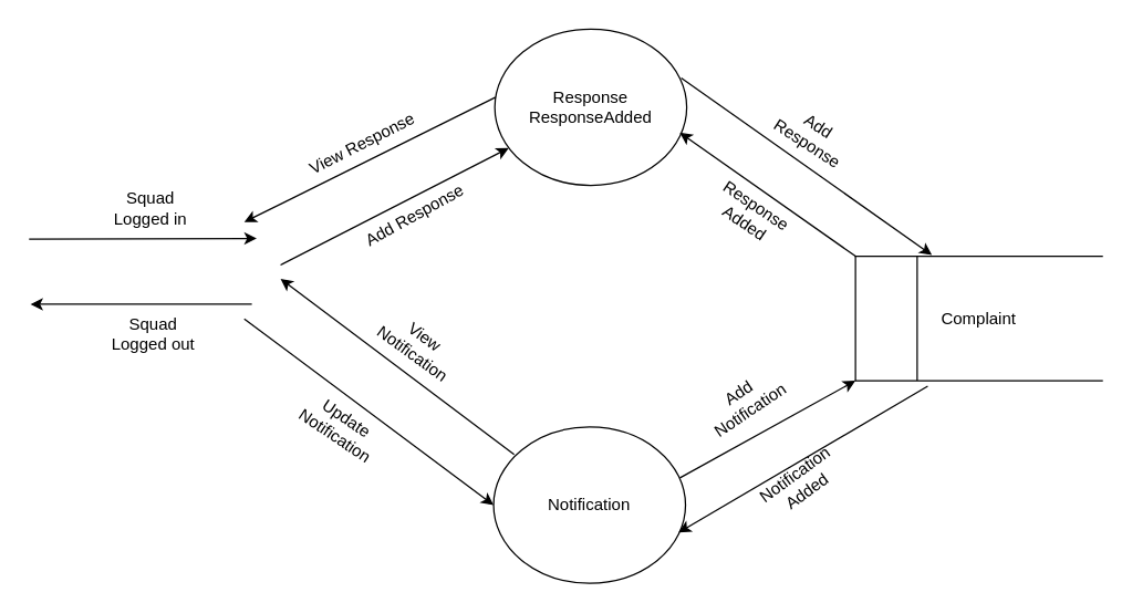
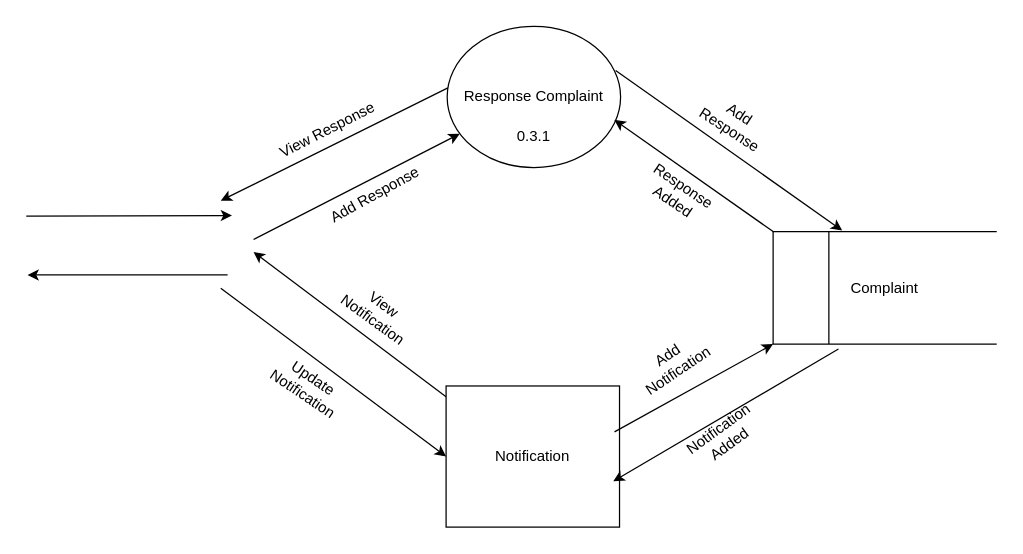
  <mxCell id="0" />
  <mxCell id="1" parent="0" />
  <mxCell id="2" value="" style="edgeStyle=none;orthogonalLoop=1;jettySize=auto;html=1;rounded=0;entryX=0;entryY=0.25;entryDx=0;entryDy=0;" edge="1" parent="1"><mxGeometry width="100" relative="1" as="geometry"><mxPoint x="20.49" y="172.24" as="sourcePoint" /><mxPoint x="185.004" y="171.86" as="targetPoint" /><Array as="points" /></mxGeometry></mxCell>
- <mxCell id="3" value="Squad&lt;br&gt;Logged in" style="text;html=1;align=center;verticalAlign=middle;resizable=0;points=[];autosize=1;strokeColor=none;fillColor=none;" vertex="1" parent="1"><mxGeometry x="67.81" y="130" width="80" height="40" as="geometry" /></mxCell>
  <mxCell id="4" value="" style="edgeStyle=none;orthogonalLoop=1;jettySize=auto;html=1;rounded=0;" edge="1" parent="1"><mxGeometry width="100" relative="1" as="geometry"><mxPoint x="181.49" y="219.38" as="sourcePoint" /><mxPoint x="21.49" y="219.38" as="targetPoint" /><Array as="points" /></mxGeometry></mxCell>
- <mxCell id="5" value="Squad&lt;br&gt;Logged out" style="text;html=1;align=center;verticalAlign=middle;resizable=0;points=[];autosize=1;strokeColor=none;fillColor=none;" vertex="1" parent="1"><mxGeometry x="69.81" y="221.42" width="80" height="40" as="geometry" /></mxCell>
  <mxCell id="6" value="" style="edgeStyle=none;orthogonalLoop=1;jettySize=auto;html=1;rounded=0;entryX=0.073;entryY=0.761;entryDx=0;entryDy=0;entryPerimeter=0;" parent="1" target="7" edge="1"><mxGeometry width="100" relative="1" as="geometry"><mxPoint x="202.234" y="191" as="sourcePoint" /><mxPoint x="374.941" y="115.247" as="targetPoint" /><Array as="points" /></mxGeometry></mxCell>
- <mxCell id="7" value="Response ResponseAdded" style="ellipse;whiteSpace=wrap;html=1;" parent="1" vertex="1"><mxGeometry x="357.061" y="20.6" width="138.676" height="112.864" as="geometry" /></mxCell>
+ <mxCell id="7" value="Response Complaint" style="ellipse;whiteSpace=wrap;html=1;" parent="1" vertex="1"><mxGeometry x="357.061" y="20.6" width="138.676" height="112.864" as="geometry" /></mxCell>
  <mxCell id="8" value="" style="edgeStyle=none;orthogonalLoop=1;jettySize=auto;html=1;rounded=0;exitX=0.004;exitY=0.436;exitDx=0;exitDy=0;exitPerimeter=0;" parent="1" source="7" edge="1"><mxGeometry width="100" relative="1" as="geometry"><mxPoint x="350.795" y="76.941" as="sourcePoint" /><mxPoint x="176" y="160" as="targetPoint" /><Array as="points" /></mxGeometry></mxCell>
+ <mxCell id="9" value="0.3.1" style="text;html=1;align=center;verticalAlign=middle;resizable=0;points=[];autosize=1;strokeColor=none;fillColor=none;" parent="1" vertex="1"><mxGeometry x="400.645" y="93.962" width="50" height="30" as="geometry" /></mxCell>
  <mxCell id="10" value="Complaint" style="shape=partialRectangle;whiteSpace=wrap;html=1;left=0;right=0;fillColor=none;" parent="1" vertex="1"><mxGeometry x="617.702" y="184.639" width="178.298" height="90" as="geometry" /></mxCell>
  <mxCell id="11" value="Response&lt;br style=&quot;font-size: 12px;&quot;&gt;Added" style="text;html=1;align=center;verticalAlign=middle;resizable=0;points=[];autosize=1;strokeColor=none;fillColor=none;rotation=34;fontSize=12;" parent="1" vertex="1"><mxGeometry x="501.507" y="133.748" width="80" height="40" as="geometry" /></mxCell>
  <mxCell id="12" value="" style="edgeStyle=none;orthogonalLoop=1;jettySize=auto;html=1;rounded=0;entryX=0.31;entryY=-0.009;entryDx=0;entryDy=0;exitX=0.971;exitY=0.325;exitDx=0;exitDy=0;exitPerimeter=0;entryPerimeter=0;" parent="1" target="10" edge="1"><mxGeometry width="100" relative="1" as="geometry"><mxPoint x="491.775" y="55.884" as="sourcePoint" /><mxPoint x="618.565" y="57.119" as="targetPoint" /><Array as="points" /></mxGeometry></mxCell>
  <mxCell id="13" value="Add&lt;br style=&quot;font-size: 12px;&quot;&gt;Response" style="text;html=1;align=center;verticalAlign=middle;resizable=0;points=[];autosize=1;strokeColor=none;fillColor=none;rotation=33;fontSize=12;" parent="1" vertex="1"><mxGeometry x="547.375" y="76.839" width="80" height="40" as="geometry" /></mxCell>
  <mxCell id="14" value="" style="edgeStyle=none;orthogonalLoop=1;jettySize=auto;html=1;rounded=0;exitX=0;exitY=0;exitDx=0;exitDy=0;entryX=0.964;entryY=0.675;entryDx=0;entryDy=0;entryPerimeter=0;" parent="1" source="10" edge="1"><mxGeometry width="100" relative="1" as="geometry"><mxPoint x="618.565" y="94.152" as="sourcePoint" /><mxPoint x="490.785" y="95.387" as="targetPoint" /><Array as="points" /></mxGeometry></mxCell>
  <mxCell id="15" value="" style="ellipse;whiteSpace=wrap;html=1;align=center;aspect=fixed;fillColor=none;strokeColor=none;resizable=0;perimeter=centerPerimeter;rotatable=0;allowArrows=0;points=[];outlineConnect=1;" parent="1" vertex="1"><mxGeometry x="329.457" y="137.965" width="10" height="10" as="geometry" /></mxCell>
  <mxCell id="16" value="" style="endArrow=none;html=1;rounded=0;entryX=0;entryY=0;entryDx=0;entryDy=0;exitX=0;exitY=1;exitDx=0;exitDy=0;" parent="1" source="10" target="10" edge="1"><mxGeometry width="50" height="50" relative="1" as="geometry"><mxPoint x="603.834" y="152.543" as="sourcePoint" /><mxPoint x="603.834" y="79.181" as="targetPoint" /></mxGeometry></mxCell>
  <mxCell id="17" value="" style="endArrow=none;html=1;rounded=0;entryX=0.25;entryY=0;entryDx=0;entryDy=0;exitX=0.25;exitY=1;exitDx=0;exitDy=0;" parent="1" source="10" target="10" edge="1"><mxGeometry width="50" height="50" relative="1" as="geometry"><mxPoint x="613.74" y="82.003" as="sourcePoint" /><mxPoint x="613.74" y="8.641" as="targetPoint" /></mxGeometry></mxCell>
  <mxCell id="18" value="" style="edgeStyle=none;orthogonalLoop=1;jettySize=auto;html=1;rounded=0;exitX=0.107;exitY=0.175;exitDx=0;exitDy=0;exitPerimeter=0;" parent="1" source="19" edge="1"><mxGeometry width="100" relative="1" as="geometry"><mxPoint x="374.03" y="320.409" as="sourcePoint" /><mxPoint x="202.234" y="201" as="targetPoint" /><Array as="points" /></mxGeometry></mxCell>
- <mxCell id="19" value="Notification" style="ellipse;whiteSpace=wrap;html=1;" parent="1" vertex="1"><mxGeometry x="356.197" y="308.136" width="138.676" height="112.864" as="geometry" /></mxCell>
+ <mxCell id="19" value="Notification" style="whiteSpace=wrap;html=1;rounded=0;" parent="1" vertex="1"><mxGeometry x="356.197" y="308.136" width="138.676" height="112.864" as="geometry" /></mxCell>
  <mxCell id="20" value="" style="edgeStyle=none;orthogonalLoop=1;jettySize=auto;html=1;rounded=0;entryX=0;entryY=0.5;entryDx=0;entryDy=0;" parent="1" target="19" edge="1"><mxGeometry width="100" relative="1" as="geometry"><mxPoint x="176" y="230" as="sourcePoint" /><mxPoint x="346.292" y="344.752" as="targetPoint" /><Array as="points" /></mxGeometry></mxCell>
  <mxCell id="21" value="Notification&lt;br style=&quot;font-size: 12px;&quot;&gt;Added" style="text;html=1;align=center;verticalAlign=middle;resizable=0;points=[];autosize=1;strokeColor=none;fillColor=none;rotation=-36;fontSize=12;" parent="1" vertex="1"><mxGeometry x="537.792" y="328.759" width="80" height="40" as="geometry" /></mxCell>
  <mxCell id="22" value="" style="edgeStyle=none;orthogonalLoop=1;jettySize=auto;html=1;rounded=0;entryX=0;entryY=1;entryDx=0;entryDy=0;exitX=0.971;exitY=0.325;exitDx=0;exitDy=0;exitPerimeter=0;" parent="1" source="19" target="10" edge="1"><mxGeometry width="100" relative="1" as="geometry"><mxPoint x="498.836" y="346.227" as="sourcePoint" /><mxPoint x="617.701" y="346.051" as="targetPoint" /><Array as="points" /></mxGeometry></mxCell>
  <mxCell id="23" value="Add&lt;br style=&quot;font-size: 12px;&quot;&gt;Notification" style="text;html=1;align=center;verticalAlign=middle;resizable=0;points=[];autosize=1;strokeColor=none;fillColor=none;fontSize=12;rotation=-34;" parent="1" vertex="1"><mxGeometry x="497.088" y="269.59" width="80" height="40" as="geometry" /></mxCell>
  <mxCell id="24" value="" style="edgeStyle=none;orthogonalLoop=1;jettySize=auto;html=1;rounded=0;entryX=0.964;entryY=0.675;entryDx=0;entryDy=0;entryPerimeter=0;exitX=0.293;exitY=1.044;exitDx=0;exitDy=0;exitPerimeter=0;" parent="1" source="10" target="19" edge="1"><mxGeometry width="100" relative="1" as="geometry"><mxPoint x="656" y="270" as="sourcePoint" /><mxPoint x="508.741" y="392.784" as="targetPoint" /><Array as="points" /></mxGeometry></mxCell>
  <mxCell id="25" value="Update&lt;br style=&quot;font-size: 12px;&quot;&gt;Notification" style="text;html=1;align=center;verticalAlign=middle;resizable=0;points=[];autosize=1;strokeColor=none;fillColor=none;rotation=34;fontSize=12;" parent="1" vertex="1"><mxGeometry x="205.996" y="287.758" width="80" height="40" as="geometry" /></mxCell>
  <mxCell id="26" value="View&lt;br style=&quot;font-size: 12px;&quot;&gt;Notification" style="text;html=1;align=center;verticalAlign=middle;resizable=0;points=[];autosize=1;strokeColor=none;fillColor=none;rotation=36;fontSize=12;" parent="1" vertex="1"><mxGeometry x="262.27" y="228.998" width="80" height="40" as="geometry" /></mxCell>
  <mxCell id="27" value="View Response" style="text;html=1;align=center;verticalAlign=middle;resizable=0;points=[];autosize=1;strokeColor=none;fillColor=none;rotation=-27;fontSize=12;" parent="1" vertex="1"><mxGeometry x="205.869" y="88.688" width="110" height="30" as="geometry" /></mxCell>
  <mxCell id="28" value="Add Response" style="text;html=1;align=center;verticalAlign=middle;resizable=0;points=[];autosize=1;strokeColor=none;fillColor=none;rotation=-29;fontSize=12;" parent="1" vertex="1"><mxGeometry x="248.54" y="140.679" width="100" height="30" as="geometry" /></mxCell>
